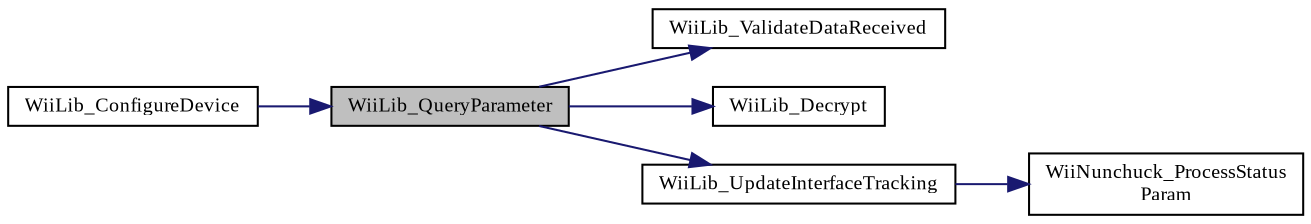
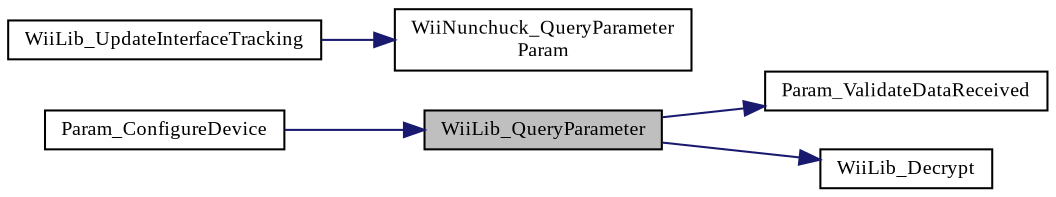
  digraph {
    fontname="Liberation Serif"
    rankdir=LR
    node [color=black fillcolor=white fontname="Liberation Serif" fontsize=10 shape=record style=filled]
    edge [color=midnightblue fontname="Liberation Serif" fontsize=10 labelfontname=Helvetica labelfontsize=10 style=solid]
    n1 [fillcolor=grey75 fontcolor=black height=0.2 label=WiiLib_QueryParameter width=0.4]
-   n2 [height=0.2 label=WiiLib_ValidateDataReceived width=0.4]
+   n2 [height=0.2 label=Param_ValidateDataReceived width=0.4]
    n3 [height=0.2 label=WiiLib_Decrypt width=0.4]
    n4 [height=0.2 label=WiiLib_UpdateInterfaceTracking width=0.4]
-   n5 [height=0.2 label=WiiLib_ConfigureDevice width=0.4]
-   n6 [height=0.2 label="WiiNunchuck_ProcessStatus\lParam" width=0.4]
+   n5 [height=0.2 label=Param_ConfigureDevice width=0.4]
+   n6 [height=0.2 label="WiiNunchuck_QueryParameter\lParam" width=0.4]
    n1 -> n2
    n1 -> n3
-   n1 -> n4
    n4 -> n6
    n5 -> n1
  }
